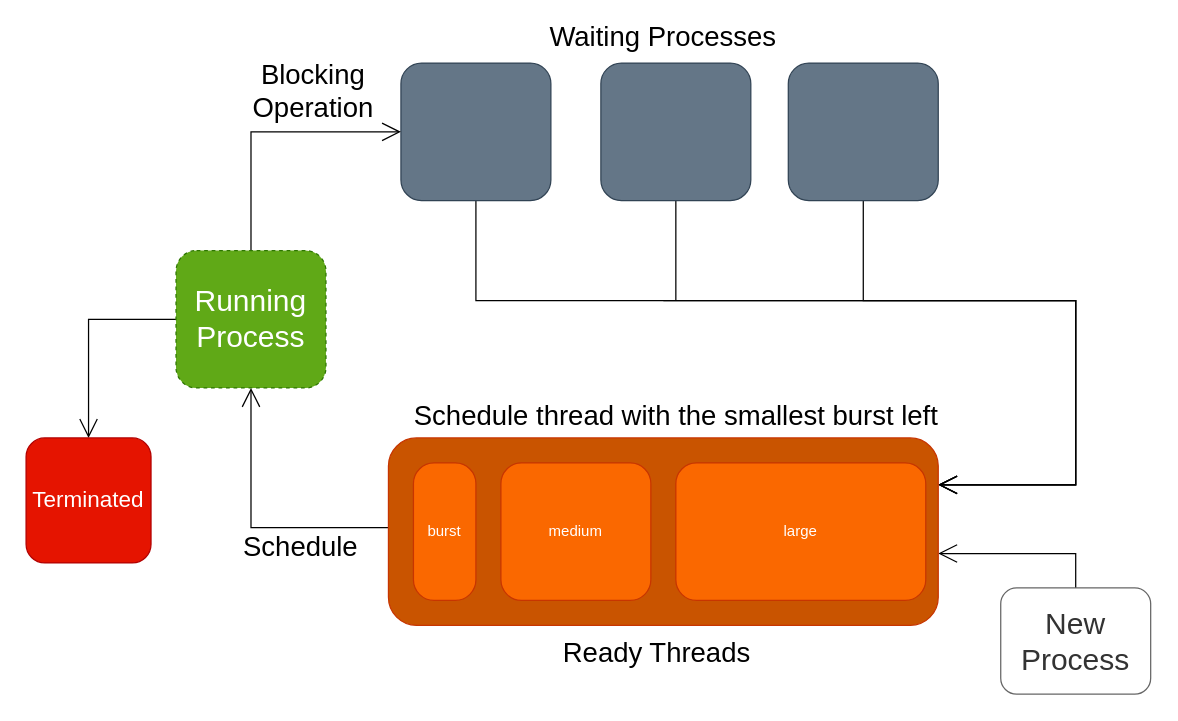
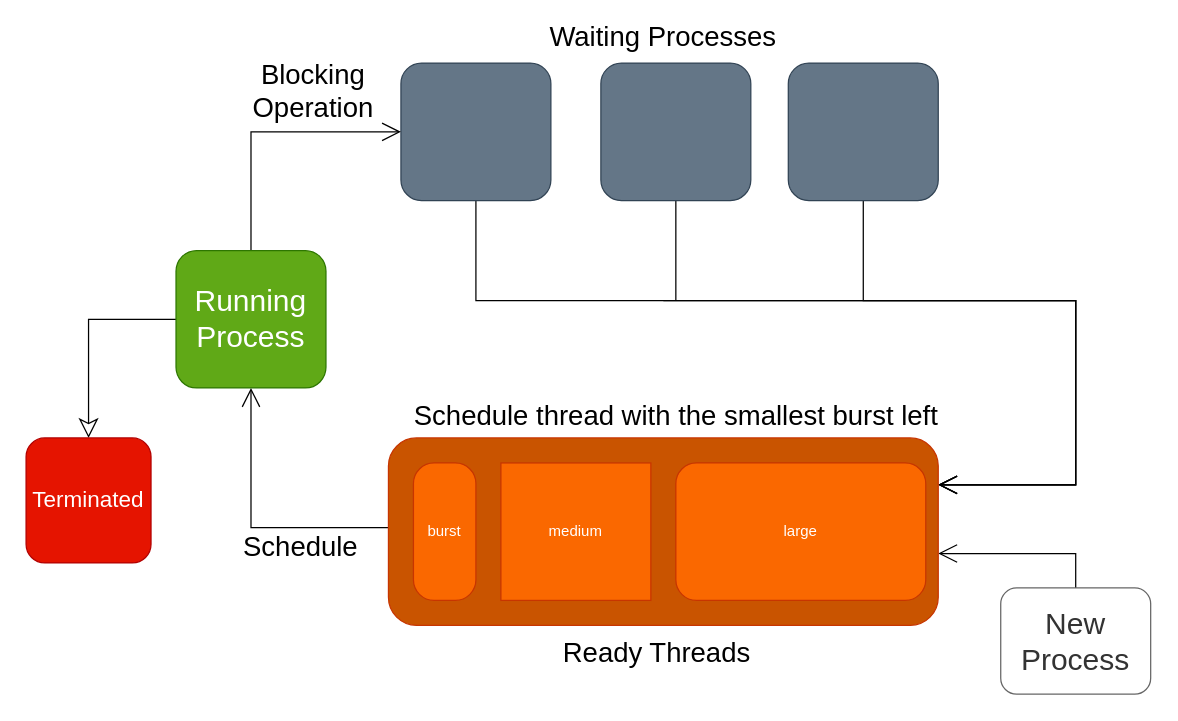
  <mxCell id="0" />
  <mxCell id="1" parent="0" />
  <mxCell id="2" style="edgeStyle=orthogonalEdgeStyle;rounded=0;orthogonalLoop=1;jettySize=auto;html=1;exitX=0.001;exitY=0.478;exitDx=0;exitDy=0;entryX=0.5;entryY=1;entryDx=0;entryDy=0;endArrow=open;endFill=0;endSize=13;exitPerimeter=0;" edge="1" parent="1" source="19" target="13"><mxGeometry relative="1" as="geometry"><mxPoint x="310" y="445" as="sourcePoint" /></mxGeometry></mxCell>
  <mxCell id="3" style="edgeStyle=orthogonalEdgeStyle;rounded=0;orthogonalLoop=1;jettySize=auto;html=1;exitX=0.5;exitY=0;exitDx=0;exitDy=0;entryX=1;entryY=0.75;entryDx=0;entryDy=0;endArrow=open;endFill=0;endSize=13;" edge="1" parent="1" source="4"><mxGeometry relative="1" as="geometry"><mxPoint x="750" y="442.5" as="targetPoint" /><Array as="points"><mxPoint x="860" y="443" /><mxPoint x="750" y="443" /></Array></mxGeometry></mxCell>
  <mxCell id="4" value="New &lt;br style=&quot;font-size: 24px;&quot;&gt;Process" style="rounded=1;whiteSpace=wrap;html=1;strokeColor=#666666;fontColor=#333333;fontSize=24;fillColor=#FFFFFF;" vertex="1" parent="1"><mxGeometry x="800" y="470" width="120" height="85" as="geometry" /></mxCell>
  <mxCell id="5" style="edgeStyle=orthogonalEdgeStyle;rounded=0;orthogonalLoop=1;jettySize=auto;html=1;exitX=0.5;exitY=1;exitDx=0;exitDy=0;entryX=1;entryY=0.25;entryDx=0;entryDy=0;endArrow=open;endFill=0;endSize=13;" edge="1" parent="1" source="6"><mxGeometry relative="1" as="geometry"><mxPoint x="750" y="387.5" as="targetPoint" /><Array as="points"><mxPoint x="380" y="240" /><mxPoint x="860" y="240" /><mxPoint x="860" y="388" /></Array></mxGeometry></mxCell>
  <mxCell id="6" value="" style="rounded=1;whiteSpace=wrap;html=1;fillColor=#647687;strokeColor=#314354;fontColor=#ffffff;" vertex="1" parent="1"><mxGeometry x="320" y="50" width="120" height="110" as="geometry" /></mxCell>
  <mxCell id="7" style="edgeStyle=orthogonalEdgeStyle;rounded=0;orthogonalLoop=1;jettySize=auto;html=1;exitX=0.5;exitY=1;exitDx=0;exitDy=0;entryX=1;entryY=0.25;entryDx=0;entryDy=0;endArrow=open;endFill=0;endSize=13;" edge="1" parent="1" source="8"><mxGeometry relative="1" as="geometry"><mxPoint x="750" y="387.5" as="targetPoint" /><Array as="points"><mxPoint x="530" y="240" /><mxPoint x="860" y="240" /><mxPoint x="860" y="388" /><mxPoint x="750" y="388" /></Array></mxGeometry></mxCell>
  <mxCell id="8" value="" style="rounded=1;whiteSpace=wrap;html=1;fillColor=#647687;strokeColor=#314354;fontColor=#ffffff;" vertex="1" parent="1"><mxGeometry x="480" y="50" width="120" height="110" as="geometry" /></mxCell>
  <mxCell id="9" style="edgeStyle=orthogonalEdgeStyle;rounded=0;orthogonalLoop=1;jettySize=auto;html=1;exitX=0.5;exitY=1;exitDx=0;exitDy=0;entryX=1;entryY=0.25;entryDx=0;entryDy=0;endArrow=open;endFill=0;endSize=13;" edge="1" parent="1" source="10" target="19"><mxGeometry relative="1" as="geometry"><mxPoint x="750" y="387.5" as="targetPoint" /><Array as="points"><mxPoint x="690" y="240" /><mxPoint x="860" y="240" /><mxPoint x="860" y="388" /><mxPoint x="750" y="388" /></Array></mxGeometry></mxCell>
  <mxCell id="10" value="" style="rounded=1;whiteSpace=wrap;html=1;fillColor=#647687;strokeColor=#314354;fontColor=#ffffff;" vertex="1" parent="1"><mxGeometry x="630" y="50" width="120" height="110" as="geometry" /></mxCell>
  <mxCell id="11" style="edgeStyle=orthogonalEdgeStyle;rounded=0;orthogonalLoop=1;jettySize=auto;html=1;exitX=0.5;exitY=0;exitDx=0;exitDy=0;entryX=0;entryY=0.5;entryDx=0;entryDy=0;endArrow=open;endFill=0;endSize=13;" edge="1" parent="1" source="13" target="6"><mxGeometry relative="1" as="geometry" /></mxCell>
- <mxCell id="12" style="edgeStyle=orthogonalEdgeStyle;rounded=0;orthogonalLoop=1;jettySize=auto;html=1;exitX=0;exitY=0.5;exitDx=0;exitDy=0;entryX=0.5;entryY=0;entryDx=0;entryDy=0;endArrow=open;endFill=0;endSize=13;" edge="1" parent="1" source="13" target="14"><mxGeometry relative="1" as="geometry"><mxPoint x="70" y="430" as="targetPoint" /></mxGeometry></mxCell>
- <mxCell id="13" value="Running&lt;br style=&quot;font-size: 24px;&quot;&gt;Process" style="rounded=1;whiteSpace=wrap;html=1;fillColor=#60a917;strokeColor=#2D7600;fontColor=#ffffff;fontSize=24;dashed=1;" vertex="1" parent="1"><mxGeometry x="140" y="200" width="120" height="110" as="geometry" /></mxCell>
+ <mxCell id="12" style="edgeStyle=orthogonalEdgeStyle;rounded=0;orthogonalLoop=1;jettySize=auto;html=1;exitX=0;exitY=0.5;exitDx=0;exitDy=0;entryX=0.5;entryY=0;entryDx=0;entryDy=0;endArrow=classic;endFill=0;endSize=13;" edge="1" parent="1" source="13" target="14"><mxGeometry relative="1" as="geometry"><mxPoint x="70" y="430" as="targetPoint" /></mxGeometry></mxCell>
+ <mxCell id="13" value="Running&lt;br style=&quot;font-size: 24px;&quot;&gt;Process" style="rounded=1;whiteSpace=wrap;html=1;fillColor=#60a917;strokeColor=#2D7600;fontColor=#ffffff;fontSize=24;" vertex="1" parent="1"><mxGeometry x="140" y="200" width="120" height="110" as="geometry" /></mxCell>
  <mxCell id="14" value="&lt;font style=&quot;font-size: 18px&quot;&gt;Terminated&lt;/font&gt;" style="whiteSpace=wrap;html=1;aspect=fixed;fillColor=#e51400;strokeColor=#B20000;fontColor=#ffffff;rounded=1;" vertex="1" parent="1"><mxGeometry x="20" y="350" width="100" height="100" as="geometry" /></mxCell>
  <mxCell id="15" value="Waiting Processes" style="text;html=1;strokeColor=none;fillColor=none;align=center;verticalAlign=middle;whiteSpace=wrap;rounded=0;fontSize=22;" vertex="1" parent="1"><mxGeometry x="420" y="20" width="220" height="20" as="geometry" /></mxCell>
  <mxCell id="16" value="Ready Threads" style="text;html=1;strokeColor=none;fillColor=none;align=center;verticalAlign=middle;whiteSpace=wrap;rounded=0;fontSize=22;" vertex="1" parent="1"><mxGeometry x="415" y="512.5" width="220" height="20" as="geometry" /></mxCell>
  <mxCell id="17" value="Schedule" style="text;html=1;strokeColor=none;fillColor=none;align=center;verticalAlign=middle;whiteSpace=wrap;rounded=0;fontSize=22;" vertex="1" parent="1"><mxGeometry x="190" y="425" width="100" height="25" as="geometry" /></mxCell>
  <mxCell id="18" value="Blocking Operation" style="text;html=1;strokeColor=none;fillColor=none;align=center;verticalAlign=middle;whiteSpace=wrap;rounded=0;fontSize=22;" vertex="1" parent="1"><mxGeometry x="200" y="60" width="100" height="25" as="geometry" /></mxCell>
  <mxCell id="19" value="" style="rounded=1;whiteSpace=wrap;html=1;strokeColor=#C73500;fontColor=#000000;fillColor=#C95400;" vertex="1" parent="1"><mxGeometry x="310" y="350" width="440" height="150" as="geometry" /></mxCell>
  <mxCell id="20" value="burst" style="rounded=1;whiteSpace=wrap;html=1;fillColor=#fa6800;strokeColor=#C73500;arcSize=33;fontColor=#FFFFFF;" vertex="1" parent="1"><mxGeometry x="330" y="370" width="50" height="110" as="geometry" /></mxCell>
- <mxCell id="21" value="medium" style="rounded=1;whiteSpace=wrap;html=1;fillColor=#fa6800;strokeColor=#C73500;fontColor=#FFFFFF;" vertex="1" parent="1"><mxGeometry x="400" y="370" width="120" height="110" as="geometry" /></mxCell>
+ <mxCell id="21" value="medium" style="whiteSpace=wrap;html=1;fillColor=#fa6800;strokeColor=#C73500;fontColor=#FFFFFF;rounded=0;" vertex="1" parent="1"><mxGeometry x="400" y="370" width="120" height="110" as="geometry" /></mxCell>
  <mxCell id="22" value="large" style="rounded=1;whiteSpace=wrap;html=1;fillColor=#fa6800;strokeColor=#C73500;fontColor=#FFFFFF;" vertex="1" parent="1"><mxGeometry x="540" y="370" width="200" height="110" as="geometry" /></mxCell>
  <mxCell id="23" value="Schedule thread with the smallest burst left" style="text;html=1;strokeColor=none;fillColor=none;align=center;verticalAlign=middle;whiteSpace=wrap;rounded=0;fontSize=22;" vertex="1" parent="1"><mxGeometry x="317.5" y="320" width="445" height="25" as="geometry" /></mxCell>
